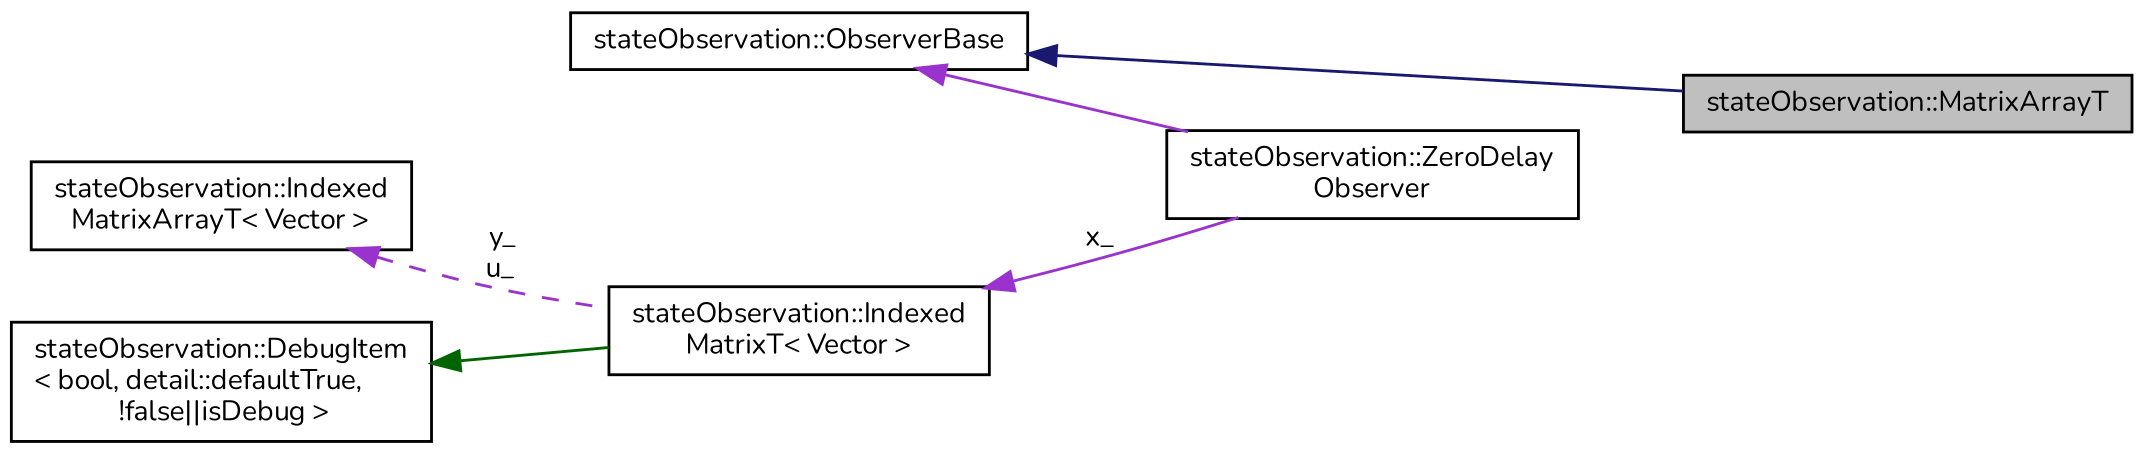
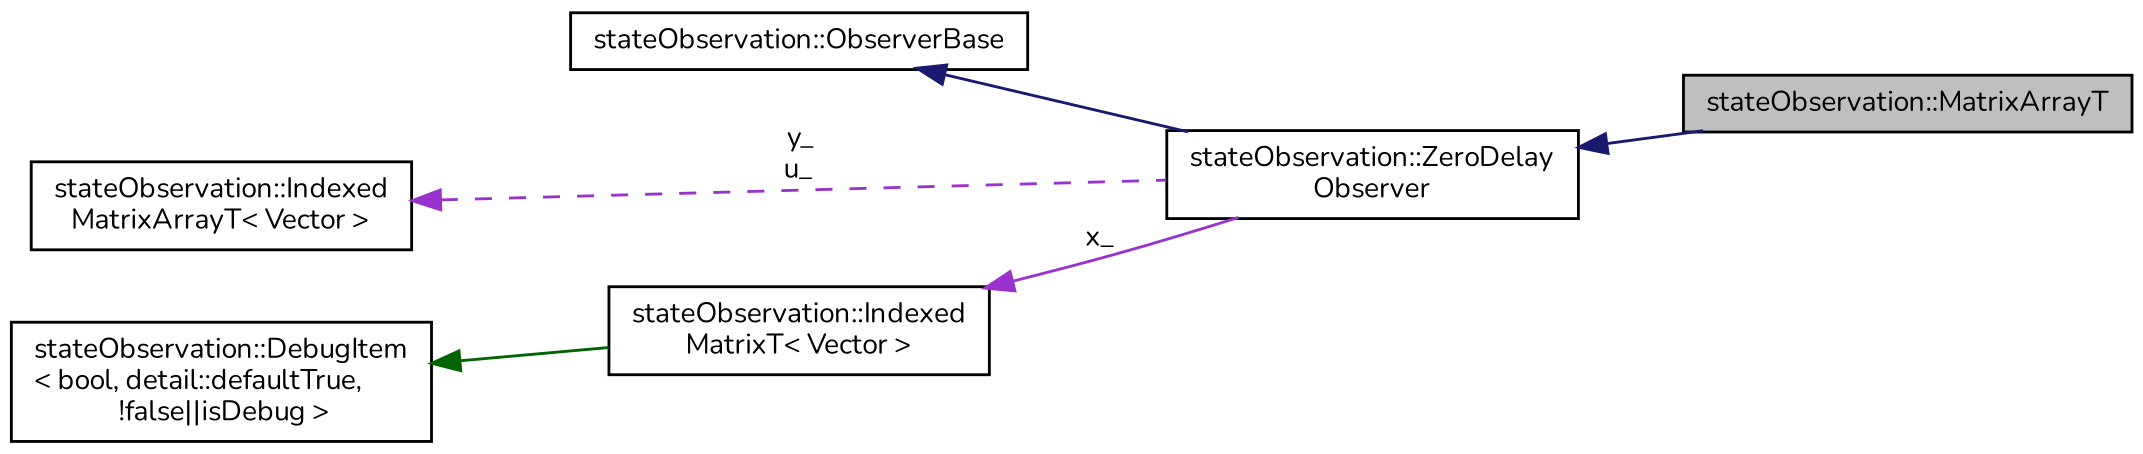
  digraph {
    fontname=Nunito
    rankdir=LR
    node [color=black fillcolor=white fontname=Nunito fontsize=10 shape=record style=filled]
    edge [color=midnightblue dir=back fontname=Nunito fontsize=10 labelfontname=Helvetica labelfontsize=10 style=solid]
    n1 [fillcolor=grey75 fontcolor=black height=0.2 label="stateObservation::MatrixArrayT" width=0.4]
    n2 [height=0.2 label="stateObservation::ZeroDelay\lObserver" width=0.4]
    n3 [height=0.2 label="stateObservation::ObserverBase" width=0.4]
    n4 [height=0.2 label="stateObservation::Indexed\lMatrixArrayT\< Vector \>" width=0.4]
    n5 [height=0.2 label="stateObservation::Indexed\lMatrixT\< Vector \>" width=0.4]
    n6 [height=0.2 label="stateObservation::DebugItem\l\< bool, detail::defaultTrue,\l !false\|\|isDebug \>" width=0.4]
-   n3 -> n1
-   n3 -> n2 [color=darkorchid3]
-   n4 -> n5 [color=darkorchid3 label=" y_\nu_" style=dashed]
+   n2 -> n1
+   n3 -> n2
+   n4 -> n2 [color=darkorchid3 label=" y_\nu_" style=dashed]
    n5 -> n2 [color=darkorchid3 label=" x_"]
    n6 -> n5 [color=darkgreen]
  }
